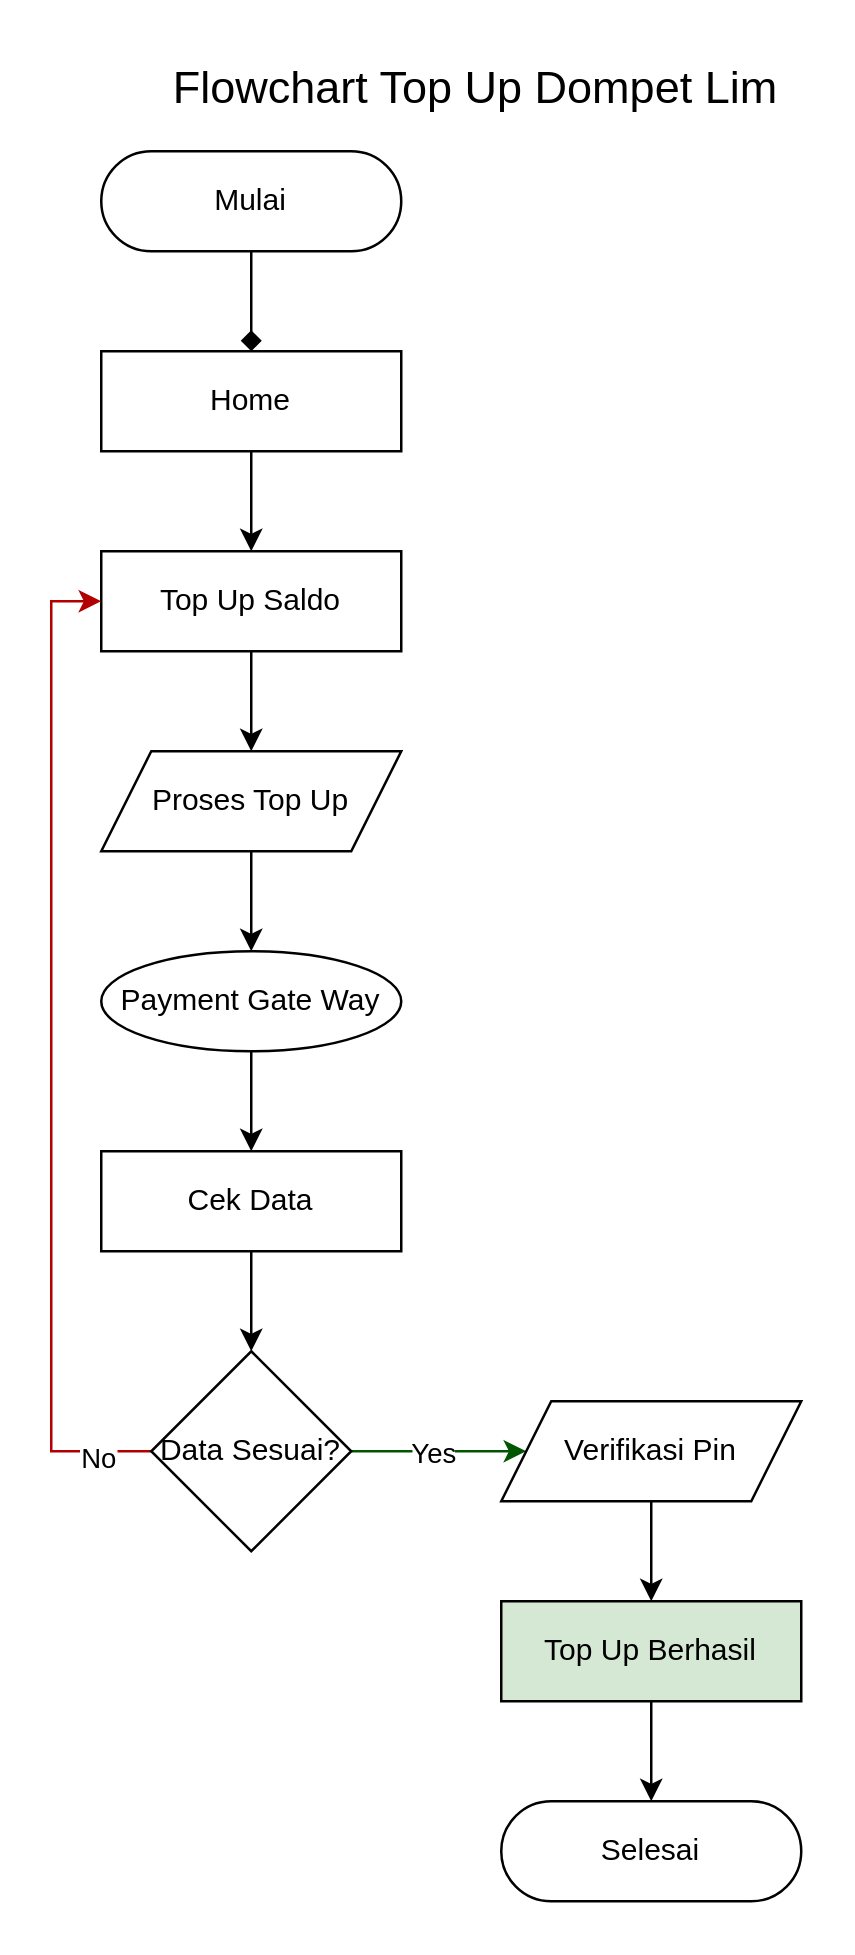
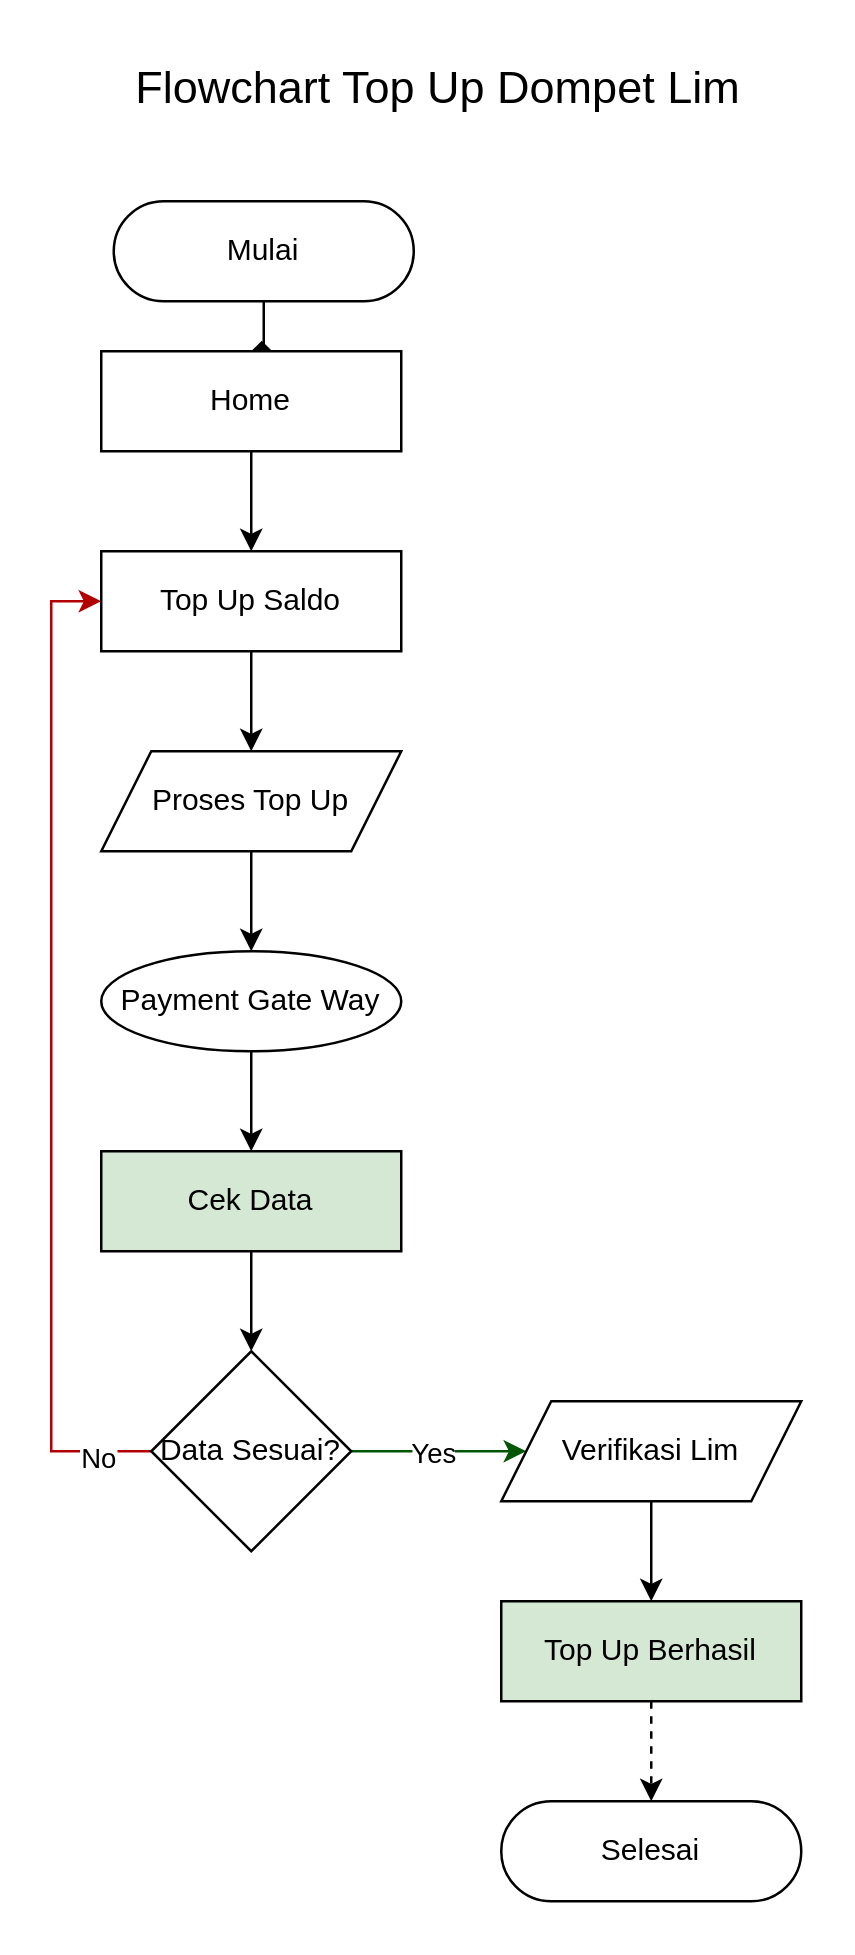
  <mxCell id="0" />
  <mxCell id="1" parent="0" />
  <mxCell id="2" style="edgeStyle=orthogonalEdgeStyle;rounded=0;orthogonalLoop=1;jettySize=auto;html=1;entryX=0.5;entryY=0;entryDx=0;entryDy=0;endArrow=diamond;" edge="1" parent="1" source="3" target="5"><mxGeometry relative="1" as="geometry" /></mxCell>
- <mxCell id="3" value="Mulai" style="rounded=1;whiteSpace=wrap;html=1;fontSize=12;glass=0;strokeWidth=1;shadow=0;arcSize=50;" parent="1" vertex="1"><mxGeometry x="40" y="60" width="120" height="40" as="geometry" /></mxCell>
+ <mxCell id="3" value="Mulai" style="rounded=1;whiteSpace=wrap;html=1;fontSize=12;glass=0;strokeWidth=1;shadow=0;arcSize=50;" parent="1" vertex="1"><mxGeometry x="45" y="80" width="120" height="40" as="geometry" /></mxCell>
  <mxCell id="4" style="edgeStyle=orthogonalEdgeStyle;rounded=0;orthogonalLoop=1;jettySize=auto;html=1;" edge="1" parent="1" source="5" target="7"><mxGeometry relative="1" as="geometry" /></mxCell>
  <mxCell id="5" value="Home" style="rounded=0;whiteSpace=wrap;html=1;" vertex="1" parent="1"><mxGeometry x="40" y="140" width="120" height="40" as="geometry" /></mxCell>
  <mxCell id="6" style="edgeStyle=orthogonalEdgeStyle;rounded=0;orthogonalLoop=1;jettySize=auto;html=1;entryX=0.5;entryY=0;entryDx=0;entryDy=0;" edge="1" parent="1" source="7" target="9"><mxGeometry relative="1" as="geometry" /></mxCell>
  <mxCell id="7" value="Top Up Saldo" style="rounded=0;whiteSpace=wrap;html=1;" vertex="1" parent="1"><mxGeometry x="40" y="220" width="120" height="40" as="geometry" /></mxCell>
  <mxCell id="8" style="edgeStyle=orthogonalEdgeStyle;rounded=0;orthogonalLoop=1;jettySize=auto;html=1;" edge="1" parent="1" source="9" target="11"><mxGeometry relative="1" as="geometry" /></mxCell>
  <mxCell id="9" value="Proses Top Up" style="shape=parallelogram;perimeter=parallelogramPerimeter;whiteSpace=wrap;html=1;fixedSize=1;" vertex="1" parent="1"><mxGeometry x="40" y="300" width="120" height="40" as="geometry" /></mxCell>
  <mxCell id="10" style="edgeStyle=orthogonalEdgeStyle;rounded=0;orthogonalLoop=1;jettySize=auto;html=1;entryX=0.5;entryY=0;entryDx=0;entryDy=0;" edge="1" parent="1" source="11" target="13"><mxGeometry relative="1" as="geometry" /></mxCell>
  <mxCell id="11" value="Payment Gate Way" style="ellipse;whiteSpace=wrap;html=1;" vertex="1" parent="1"><mxGeometry x="40" y="380" width="120" height="40" as="geometry" /></mxCell>
  <mxCell id="12" style="edgeStyle=orthogonalEdgeStyle;rounded=0;orthogonalLoop=1;jettySize=auto;html=1;entryX=0.5;entryY=0;entryDx=0;entryDy=0;" edge="1" parent="1" source="13" target="18"><mxGeometry relative="1" as="geometry" /></mxCell>
- <mxCell id="13" value="Cek Data" style="rounded=0;whiteSpace=wrap;html=1;" vertex="1" parent="1"><mxGeometry x="40" y="460" width="120" height="40" as="geometry" /></mxCell>
+ <mxCell id="13" value="Cek Data" style="rounded=0;whiteSpace=wrap;html=1;fillColor=#d5e8d4;" vertex="1" parent="1"><mxGeometry x="40" y="460" width="120" height="40" as="geometry" /></mxCell>
  <mxCell id="14" style="edgeStyle=orthogonalEdgeStyle;rounded=0;orthogonalLoop=1;jettySize=auto;html=1;entryX=0;entryY=0.5;entryDx=0;entryDy=0;fillColor=#e51400;strokeColor=#B20000;" edge="1" parent="1" source="18" target="7"><mxGeometry relative="1" as="geometry"><mxPoint x="-20" y="300" as="targetPoint" /><Array as="points"><mxPoint x="20" y="580" /><mxPoint x="20" y="240" /></Array></mxGeometry></mxCell>
  <mxCell id="15" value="No" style="edgeLabel;html=1;align=center;verticalAlign=middle;resizable=0;points=[];" vertex="1" connectable="0" parent="14"><mxGeometry x="-0.89" y="2" relative="1" as="geometry"><mxPoint as="offset" /></mxGeometry></mxCell>
  <mxCell id="16" style="edgeStyle=orthogonalEdgeStyle;rounded=0;orthogonalLoop=1;jettySize=auto;html=1;entryX=0;entryY=0.5;entryDx=0;entryDy=0;fillColor=#008a00;strokeColor=#005700;" edge="1" parent="1" source="18" target="20"><mxGeometry relative="1" as="geometry" /></mxCell>
  <mxCell id="17" value="Yes" style="edgeLabel;html=1;align=center;verticalAlign=middle;resizable=0;points=[];" vertex="1" connectable="0" parent="16"><mxGeometry x="-0.086" relative="1" as="geometry"><mxPoint as="offset" /></mxGeometry></mxCell>
  <mxCell id="18" value="Data Sesuai?" style="rhombus;whiteSpace=wrap;html=1;" vertex="1" parent="1"><mxGeometry x="60" y="540" width="80" height="80" as="geometry" /></mxCell>
  <mxCell id="19" style="edgeStyle=orthogonalEdgeStyle;rounded=0;orthogonalLoop=1;jettySize=auto;html=1;" edge="1" parent="1" source="20" target="22"><mxGeometry relative="1" as="geometry" /></mxCell>
- <mxCell id="20" value="Verifikasi Pin" style="shape=parallelogram;perimeter=parallelogramPerimeter;whiteSpace=wrap;html=1;fixedSize=1;" vertex="1" parent="1"><mxGeometry x="200" y="560" width="120" height="40" as="geometry" /></mxCell>
- <mxCell id="21" style="edgeStyle=orthogonalEdgeStyle;rounded=0;orthogonalLoop=1;jettySize=auto;html=1;entryX=0.5;entryY=0;entryDx=0;entryDy=0;" edge="1" parent="1" source="22" target="23"><mxGeometry relative="1" as="geometry" /></mxCell>
+ <mxCell id="20" value="Verifikasi Lim" style="shape=parallelogram;perimeter=parallelogramPerimeter;whiteSpace=wrap;html=1;fixedSize=1;" vertex="1" parent="1"><mxGeometry x="200" y="560" width="120" height="40" as="geometry" /></mxCell>
+ <mxCell id="21" style="edgeStyle=orthogonalEdgeStyle;rounded=0;orthogonalLoop=1;jettySize=auto;html=1;entryX=0.5;entryY=0;entryDx=0;entryDy=0;dashed=1;" edge="1" parent="1" source="22" target="23"><mxGeometry relative="1" as="geometry" /></mxCell>
  <mxCell id="22" value="Top Up Berhasil" style="rounded=0;whiteSpace=wrap;html=1;fillColor=#d5e8d4;" vertex="1" parent="1"><mxGeometry x="200" y="640" width="120" height="40" as="geometry" /></mxCell>
  <mxCell id="23" value="Selesai" style="rounded=1;whiteSpace=wrap;html=1;fontSize=12;glass=0;strokeWidth=1;shadow=0;arcSize=50;" vertex="1" parent="1"><mxGeometry x="200" y="720" width="120" height="40" as="geometry" /></mxCell>
- <mxCell id="24" value="&lt;font style=&quot;font-size: 18px;&quot;&gt;Flowchart Top Up Dompet Lim&lt;/font&gt;" style="text;html=1;strokeColor=none;fillColor=none;align=center;verticalAlign=middle;whiteSpace=wrap;rounded=0;" vertex="1" parent="1"><mxGeometry x="60" y="20" width="260" height="30" as="geometry" /></mxCell>
+ <mxCell id="24" value="&lt;font style=&quot;font-size: 18px;&quot;&gt;Flowchart Top Up Dompet Lim&lt;/font&gt;" style="text;html=1;strokeColor=none;fillColor=none;align=center;verticalAlign=middle;whiteSpace=wrap;rounded=0;" vertex="1" parent="1"><mxGeometry x="45" y="20" width="260" height="30" as="geometry" /></mxCell>
